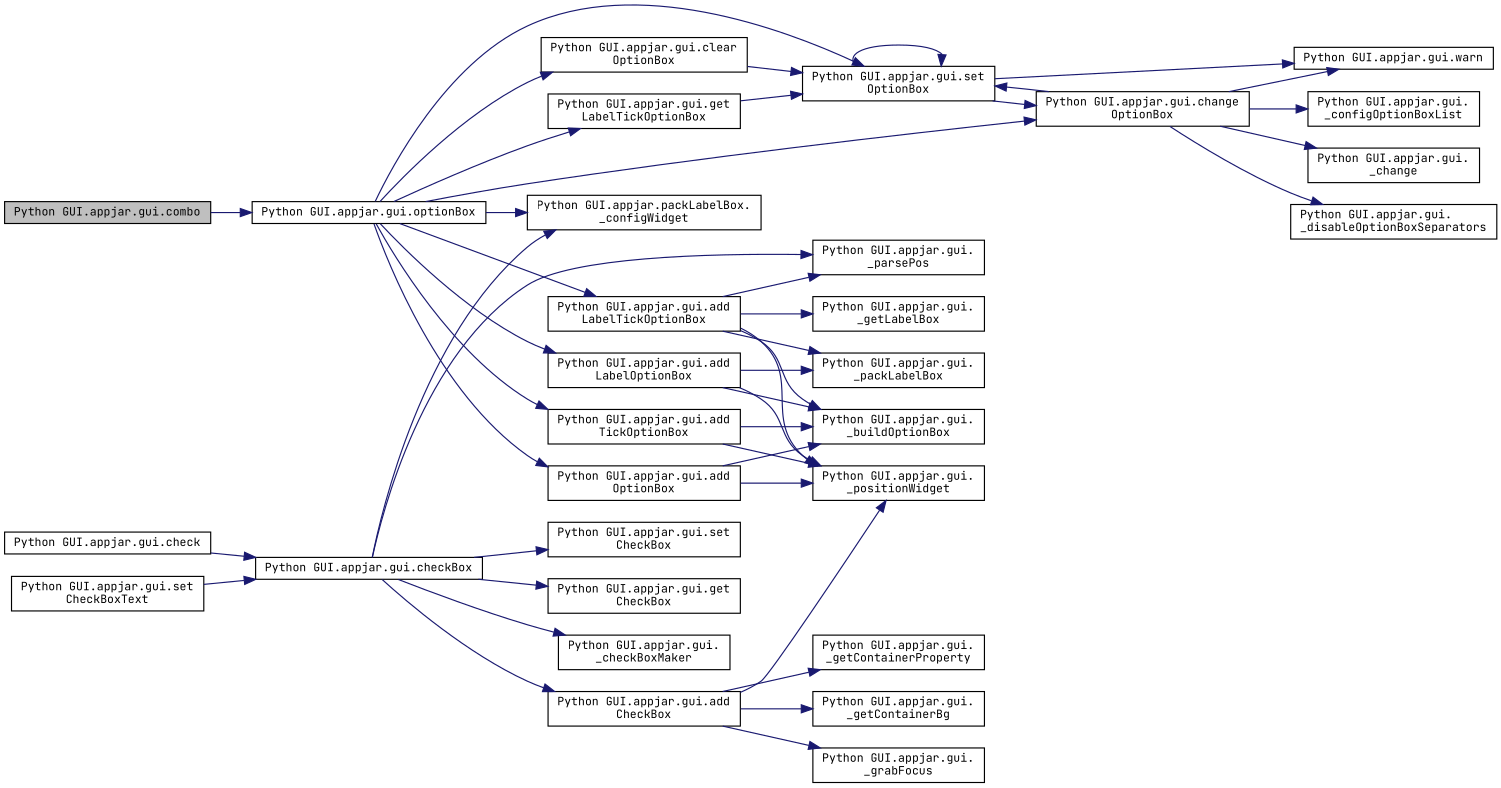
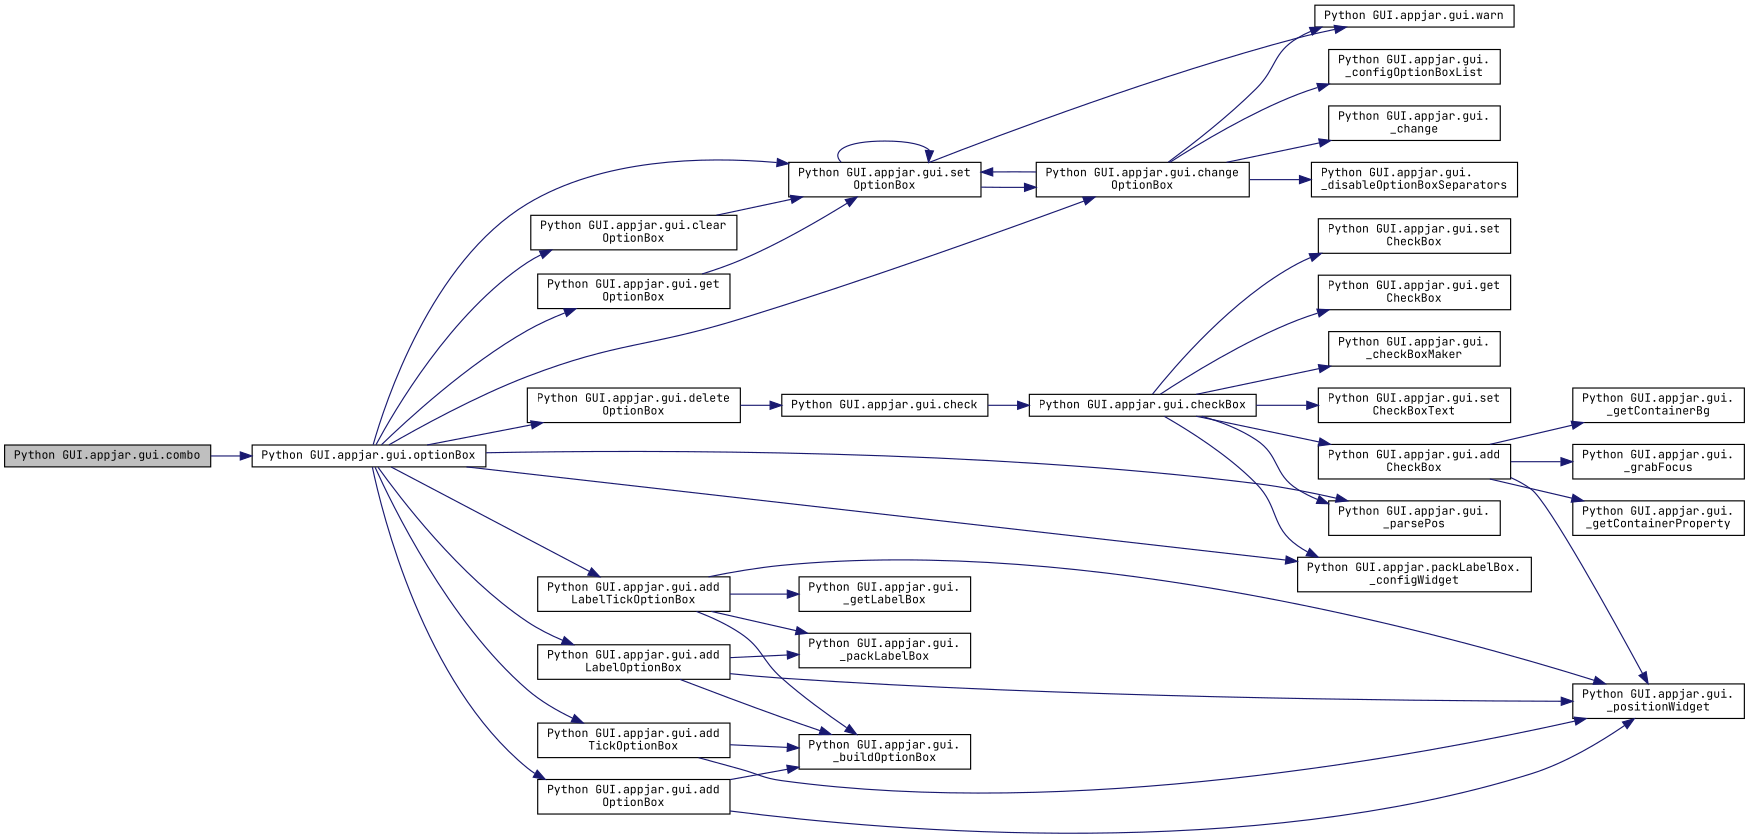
  digraph {
    fontname="JetBrains Mono"
    rankdir=LR
    node [color=black fillcolor=white fontname="JetBrains Mono" fontsize=10 shape=record style=filled]
    edge [color=midnightblue fontname="JetBrains Mono" fontsize=10 labelfontname=Helvetica labelfontsize=10 style=solid]
    n1 [fillcolor=grey75 fontcolor=black height=0.2 label="Python GUI.appjar.gui.combo" width=0.4]
    n2 [height=0.2 label="Python GUI.appjar.gui.optionBox" width=0.4]
    n3 [height=0.2 label="Python GUI.appjar.gui.set\lOptionBox" width=0.4]
    n4 [height=0.2 label="Python GUI.appjar.gui.change\lOptionBox" width=0.4]
    n5 [height=0.2 label="Python GUI.appjar.gui.clear\lOptionBox" width=0.4]
+   n6 [height=0.2 label="Python GUI.appjar.gui.delete\lOptionBox" width=0.4]
    n7 [height=0.2 label="Python GUI.appjar.gui.\l_parsePos" width=0.4]
    n8 [height=0.2 label="Python GUI.appjar.packLabelBox.\l_configWidget" width=0.4]
-   n9 [height=0.2 label="Python GUI.appjar.gui.get\lLabelTickOptionBox" width=0.4]
+   n9 [height=0.2 label="Python GUI.appjar.gui.get\lOptionBox" width=0.4]
    n10 [height=0.2 label="Python GUI.appjar.gui.add\lLabelTickOptionBox" width=0.4]
    n11 [height=0.2 label="Python GUI.appjar.gui.add\lTickOptionBox" width=0.4]
    n12 [height=0.2 label="Python GUI.appjar.gui.add\lLabelOptionBox" width=0.4]
    n13 [height=0.2 label="Python GUI.appjar.gui.add\lOptionBox" width=0.4]
    n14 [height=0.2 label="Python GUI.appjar.gui.warn" width=0.4]
    n15 [height=0.2 label="Python GUI.appjar.gui.\l_configOptionBoxList" width=0.4]
    n16 [height=0.2 label="Python GUI.appjar.gui.\l_change" width=0.4]
    n17 [height=0.2 label="Python GUI.appjar.gui.\l_disableOptionBoxSeparators" width=0.4]
    n18 [height=0.2 label="Python GUI.appjar.gui.check" width=0.4]
    n19 [height=0.2 label="Python GUI.appjar.gui.\l_positionWidget" width=0.4]
    n20 [height=0.2 label="Python GUI.appjar.gui.\l_getLabelBox" width=0.4]
    n21 [height=0.2 label="Python GUI.appjar.gui.\l_buildOptionBox" width=0.4]
    n22 [height=0.2 label="Python GUI.appjar.gui.\l_packLabelBox" width=0.4]
    n23 [height=0.2 label="Python GUI.appjar.gui.checkBox" width=0.4]
    n24 [height=0.2 label="Python GUI.appjar.gui.set\lCheckBox" width=0.4]
    n25 [height=0.2 label="Python GUI.appjar.gui.get\lCheckBox" width=0.4]
    n26 [height=0.2 label="Python GUI.appjar.gui.\l_checkBoxMaker" width=0.4]
    n27 [height=0.2 label="Python GUI.appjar.gui.set\lCheckBoxText" width=0.4]
    n28 [height=0.2 label="Python GUI.appjar.gui.add\lCheckBox" width=0.4]
    n29 [height=0.2 label="Python GUI.appjar.gui.\l_getContainerProperty" width=0.4]
    n30 [height=0.2 label="Python GUI.appjar.gui.\l_getContainerBg" width=0.4]
    n31 [height=0.2 label="Python GUI.appjar.gui.\l_grabFocus" width=0.4]
    n1 -> n2
    n2 -> n3
    n2 -> n4
    n2 -> n5
-   n10 -> n7
+   n2 -> n6
+   n2 -> n7
    n2 -> n8
    n2 -> n9
    n2 -> n10
    n2 -> n11
    n2 -> n12
    n2 -> n13
    n3 -> n3
    n3 -> n4
    n3 -> n14
    n4 -> n3
    n4 -> n14
    n4 -> n15
    n4 -> n16
    n4 -> n17
    n5 -> n3
+   n6 -> n18
    n9 -> n3
    n10 -> n19
    n10 -> n20
    n10 -> n21
    n10 -> n22
    n11 -> n19
    n11 -> n21
    n12 -> n19
    n12 -> n21
    n12 -> n22
    n13 -> n19
    n13 -> n21
    n18 -> n23
    n23 -> n7
    n23 -> n8
    n23 -> n24
    n23 -> n25
    n23 -> n26
-   n27 -> n23
+   n23 -> n27
    n23 -> n28
    n28 -> n19
    n28 -> n29
    n28 -> n30
    n28 -> n31
  }
